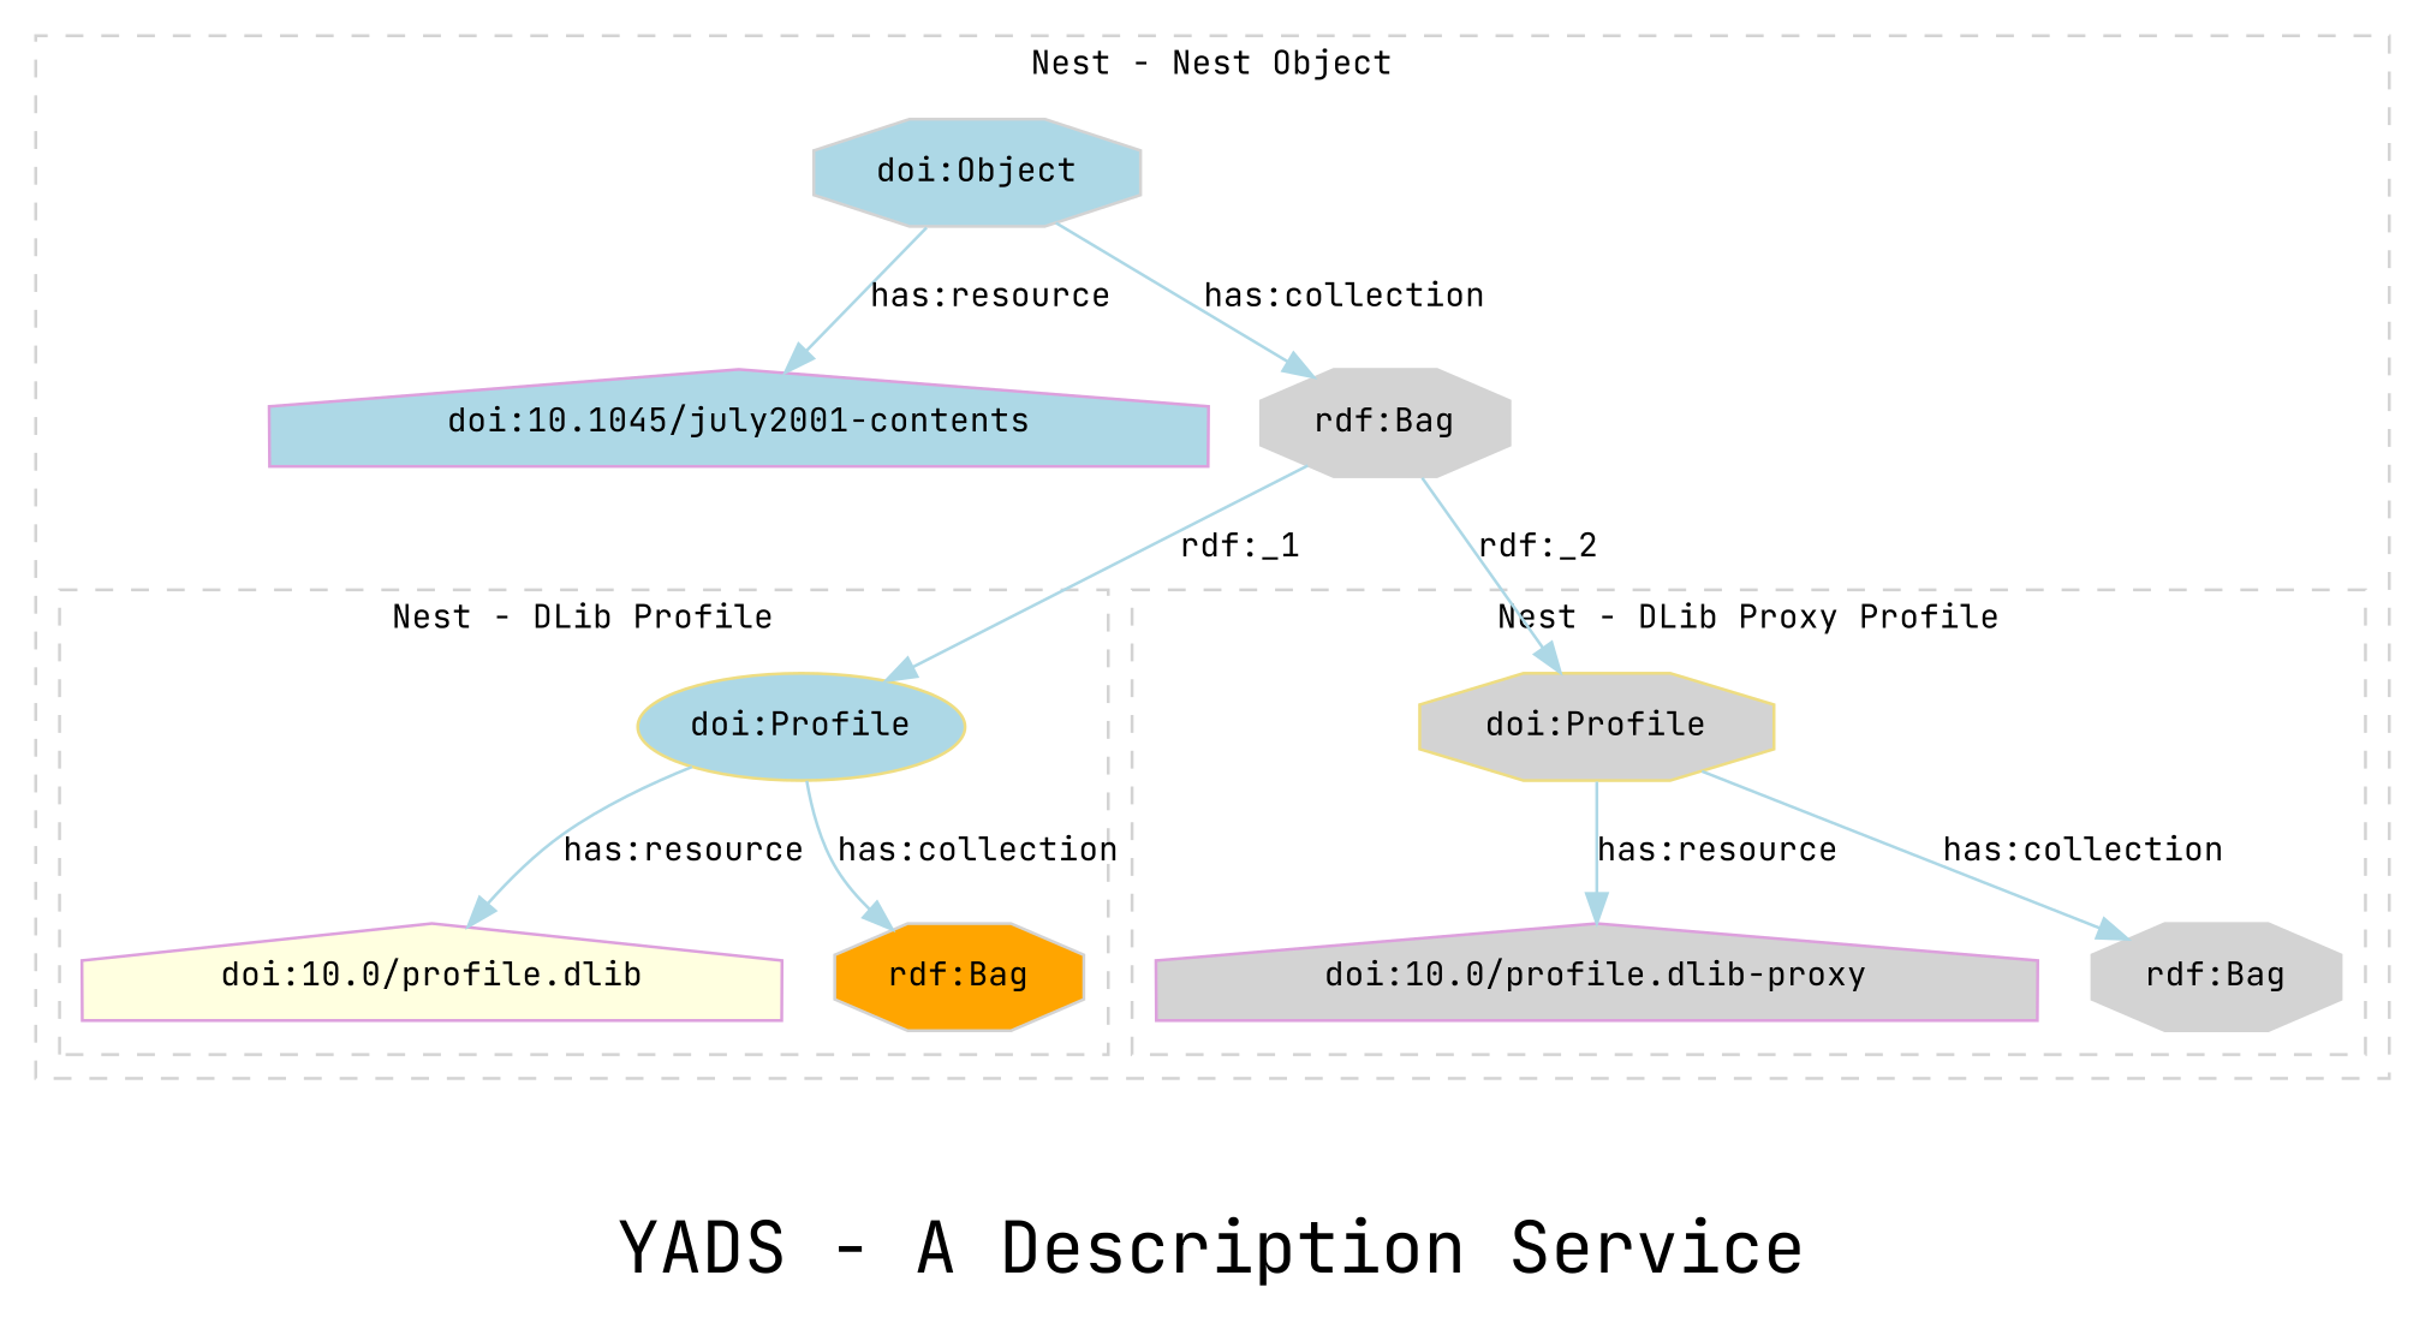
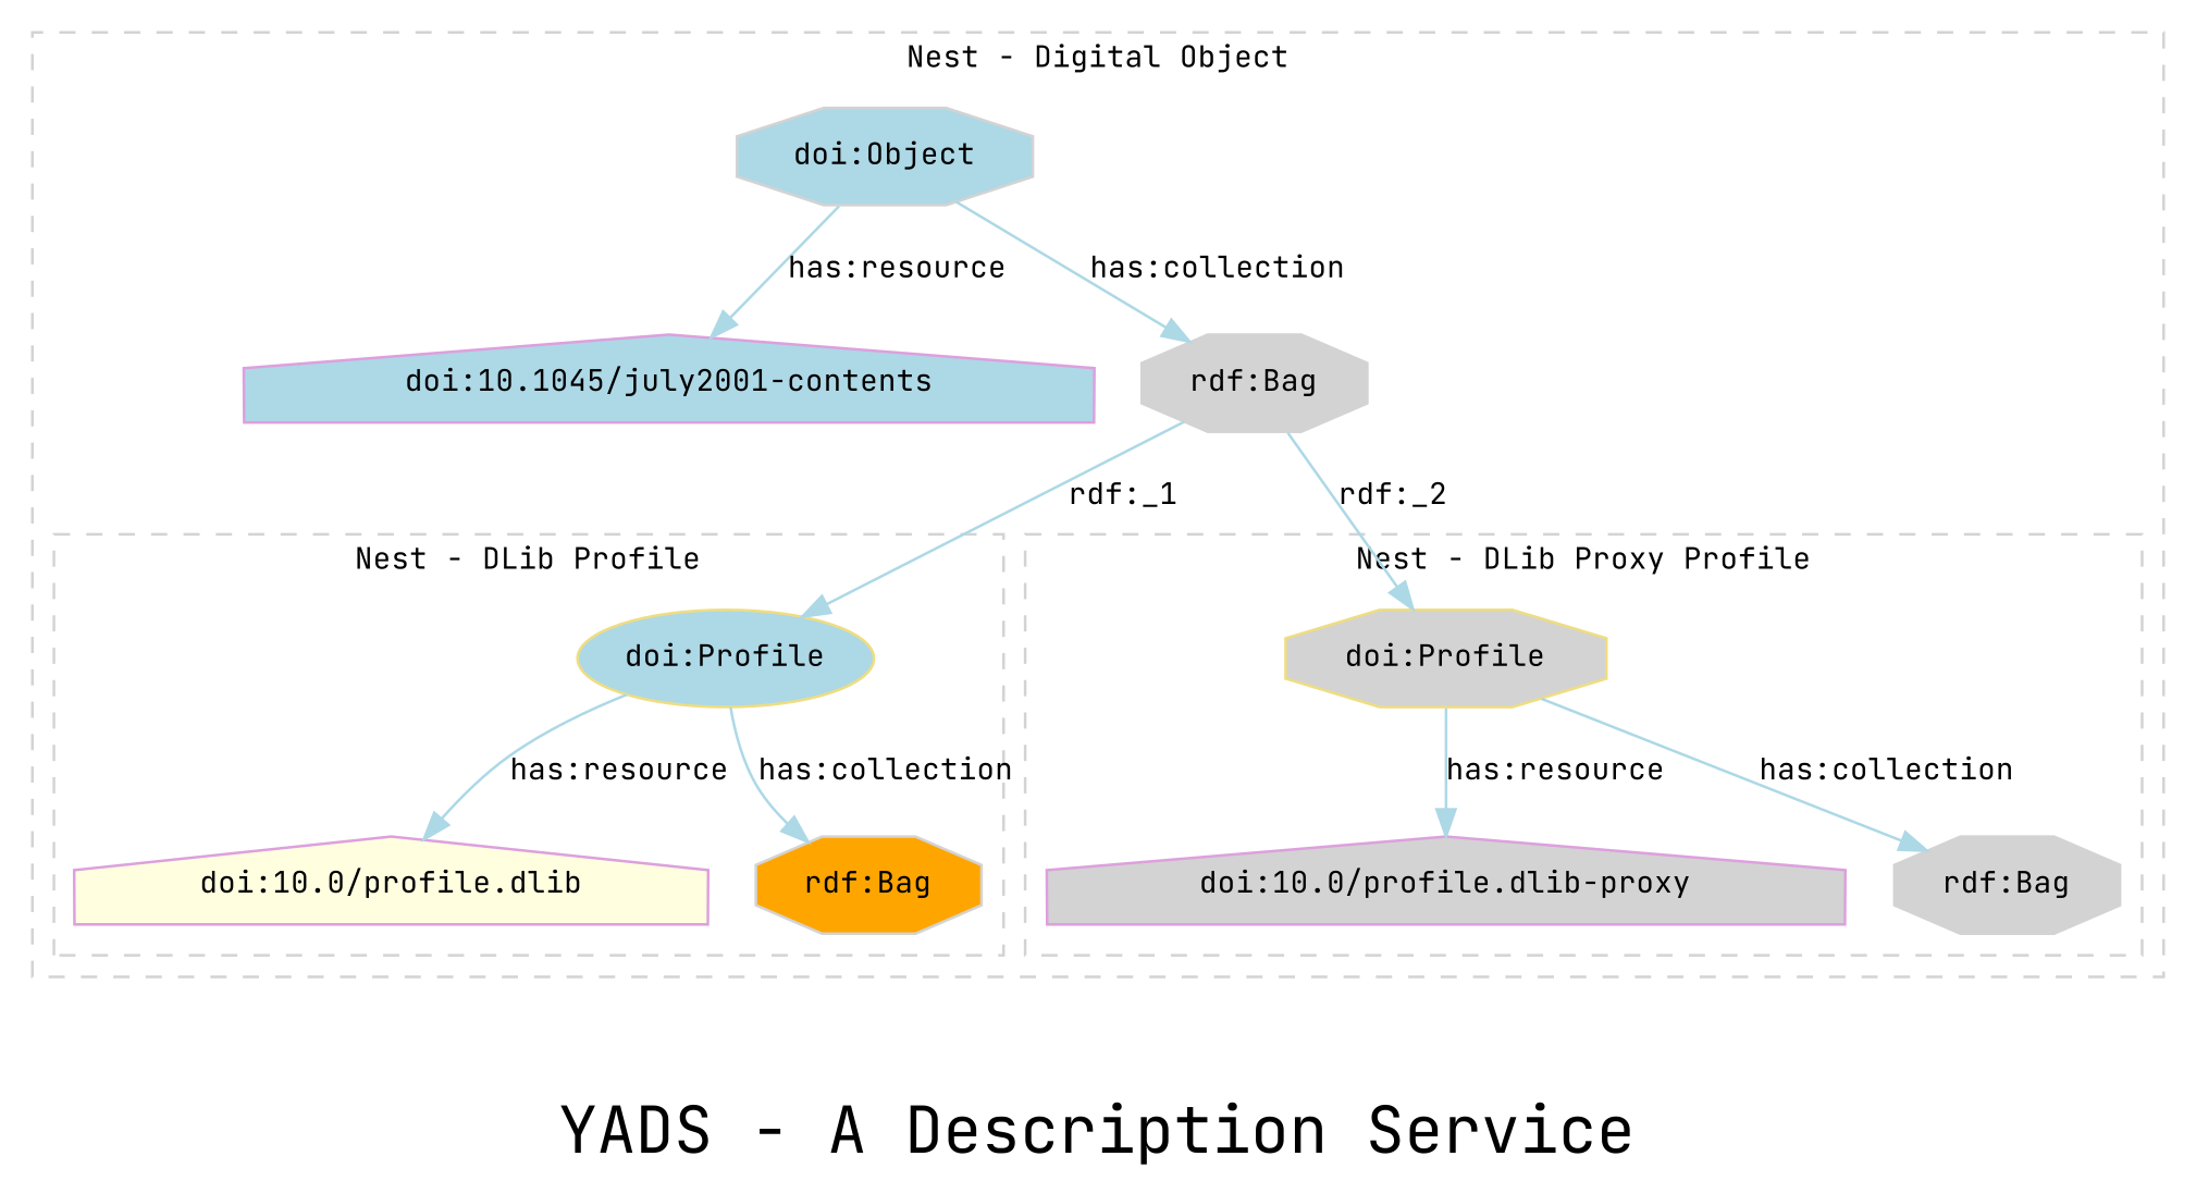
  digraph {
    fontname="JetBrains Mono"
    fontsize=24
    label="YADS - A Description Service"
    rankdir=TB
    node [color=lightgrey fillcolor=lightgrey fontcolor=black fontname="JetBrains Mono" fontsize=11 shape=octagon style=filled]
    edge [color=lightblue fontcolor=black fontname="JetBrains Mono" fontsize=11 style=filled]
    n1 [color=lightgoldenrod fillcolor=lightblue label="doi:Profile" shape=ellipse]
    "doi:10.0/profile.dlib" [color=plum fillcolor=lightyellow shape=house]
    n3 [fillcolor=orange label="rdf:Bag"]
    n4 [color=lightgoldenrod label="doi:Profile"]
    "doi:10.0/profile.dlib-proxy" [color=plum shape=house]
    n6 [label="rdf:Bag"]
    n7 [fillcolor=lightblue label="doi:Object"]
    "doi:10.1045/july2001-contents" [color=plum fillcolor=lightblue shape=house]
    n9 [label="rdf:Bag"]
    subgraph cluster_1 {
      color=lightgrey
      fontcolor=black
      fontsize=11
-     label="Nest - Nest Object"
+     label="Nest - Digital Object"
      style=dashed
      n7
      "doi:10.1045/july2001-contents"
      n9
      subgraph cluster_2 {
        color=lightgrey
        fontcolor=black
        fontsize=11
        label="Nest - DLib Profile"
        style=dashed
        n1
        "doi:10.0/profile.dlib"
        n3
      }
      subgraph cluster_3 {
        color=lightgrey
        fontcolor=black
        fontsize=11
        label="Nest - DLib Proxy Profile"
        style=dashed
        n4
        "doi:10.0/profile.dlib-proxy"
        n6
      }
    }
    n1 -> "doi:10.0/profile.dlib" [label="has:resource"]
    n1 -> n3 [label="has:collection"]
    n4 -> "doi:10.0/profile.dlib-proxy" [label="has:resource"]
    n4 -> n6 [label="has:collection"]
    n7 -> "doi:10.1045/july2001-contents" [label="has:resource"]
    n7 -> n9 [label="has:collection"]
    n9 -> n1 [label="rdf:_1"]
    n9 -> n4 [label="rdf:_2"]
  }
